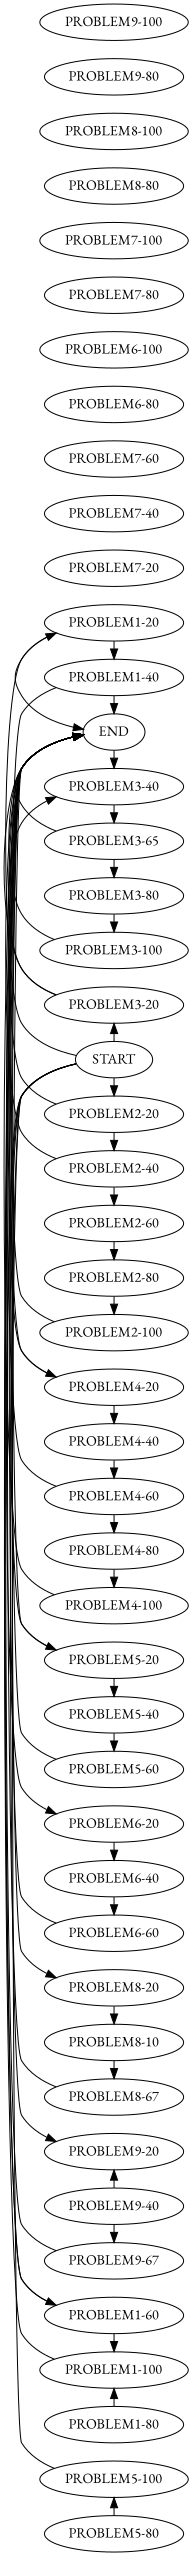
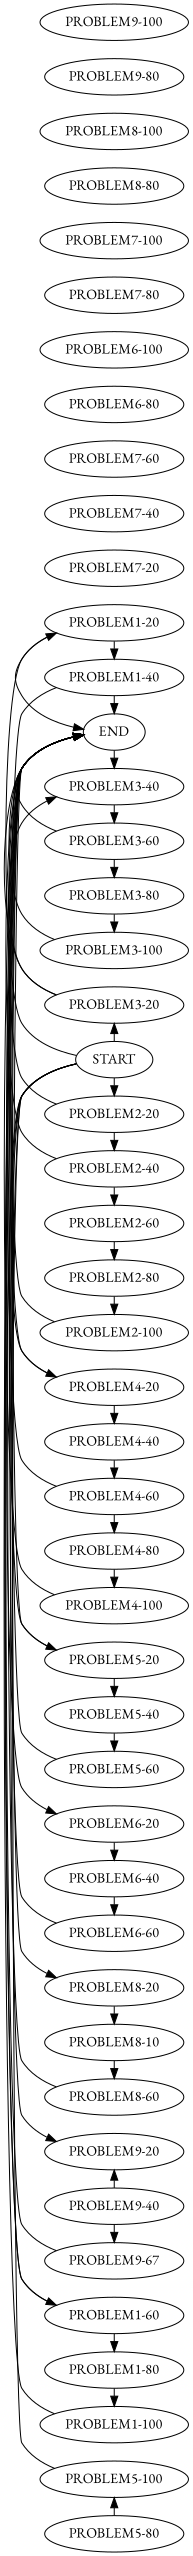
  digraph {
    fontname="EB Garamond"
    rankdir=LR
    node [fontname="EB Garamond"]
    edge [constraint=false fontname="EB Garamond"]
    n1 [label="PROBLEM1-20"]
    n2 [label="PROBLEM1-40"]
    n3 [label=END]
    n4 [label="PROBLEM1-60"]
    n5 [label="PROBLEM3-40"]
    n6 [label="PROBLEM1-80"]
    n7 [label="PROBLEM1-100"]
    n8 [label="PROBLEM2-20"]
    n9 [label="PROBLEM2-40"]
    n10 [label="PROBLEM2-60"]
    n11 [label="PROBLEM2-80"]
    n12 [label="PROBLEM3-20"]
-   n13 [label="PROBLEM3-65"]
+   n13 [label="PROBLEM3-60"]
    n14 [label="PROBLEM3-80"]
    n15 [label="PROBLEM2-100"]
    n16 [label="PROBLEM4-20"]
    n17 [label="PROBLEM4-40"]
    n18 [label="PROBLEM4-60"]
    n19 [label="PROBLEM4-80"]
    n20 [label="PROBLEM4-100"]
    n21 [label="PROBLEM5-20"]
    n22 [label="PROBLEM5-40"]
    n23 [label="PROBLEM5-60"]
    n24 [label="PROBLEM5-80"]
    n25 [label="PROBLEM5-100"]
    n26 [label="PROBLEM3-100"]
    n27 [label="PROBLEM6-20"]
    n28 [label="PROBLEM6-40"]
    n29 [label="PROBLEM6-60"]
    n30 [label="PROBLEM7-20"]
    n31 [label="PROBLEM7-40"]
    n32 [label="PROBLEM7-60"]
    n33 [label="PROBLEM6-80"]
    n34 [label="PROBLEM6-100"]
    n35 [label="PROBLEM7-80"]
    n36 [label="PROBLEM7-100"]
    n37 [label="PROBLEM8-20"]
    n38 [label="PROBLEM8-10"]
-   n39 [label="PROBLEM8-67"]
+   n39 [label="PROBLEM8-60"]
    n40 [label="PROBLEM9-20"]
    n41 [label="PROBLEM9-40"]
    n42 [label="PROBLEM9-67"]
    n43 [label="PROBLEM8-80"]
    n44 [label="PROBLEM8-100"]
    n45 [label="PROBLEM9-80"]
    n46 [label="PROBLEM9-100"]
    n47 [label=START]
    n1 -> n2
    n1 -> n3
    n2 -> n3
    n2 -> n4
    n3 -> n5
    n4 -> n3
-   n4 -> n7
+   n4 -> n6
    n5 -> n13
    n6 -> n7
    n7 -> n3
    n8 -> n3
    n8 -> n9
    n9 -> n3
    n9 -> n10
    n10 -> n11
    n11 -> n15
    n12 -> n3
    n12 -> n5
    n13 -> n3
    n13 -> n14
    n14 -> n26
    n15 -> n3
    n16 -> n3
    n16 -> n17
    n17 -> n18
    n18 -> n3
    n18 -> n19
    n19 -> n20
    n20 -> n3
    n21 -> n3
    n21 -> n22
    n22 -> n23
    n23 -> n3
    n24 -> n25
    n25 -> n3
    n26 -> n3
    n27 -> n28
    n28 -> n29
    n29 -> n3
    n37 -> n38
    n38 -> n39
    n39 -> n3
    n41 -> n40
    n41 -> n42
    n42 -> n3
    n47 -> n1
    n47 -> n8
    n47 -> n12
    n47 -> n16
    n47 -> n21
    n47 -> n27
    n47 -> n37
    n47 -> n40
  }
